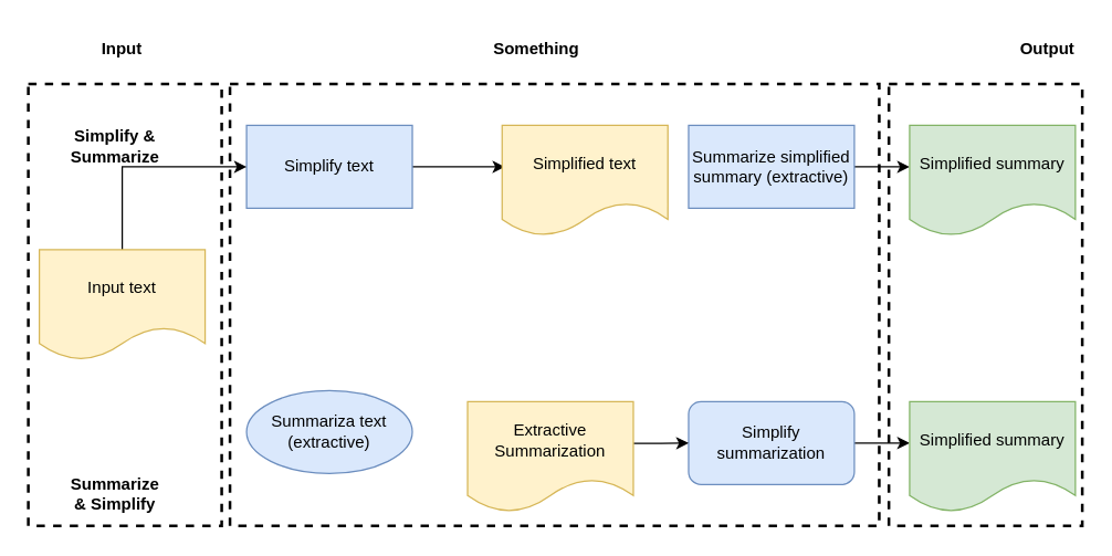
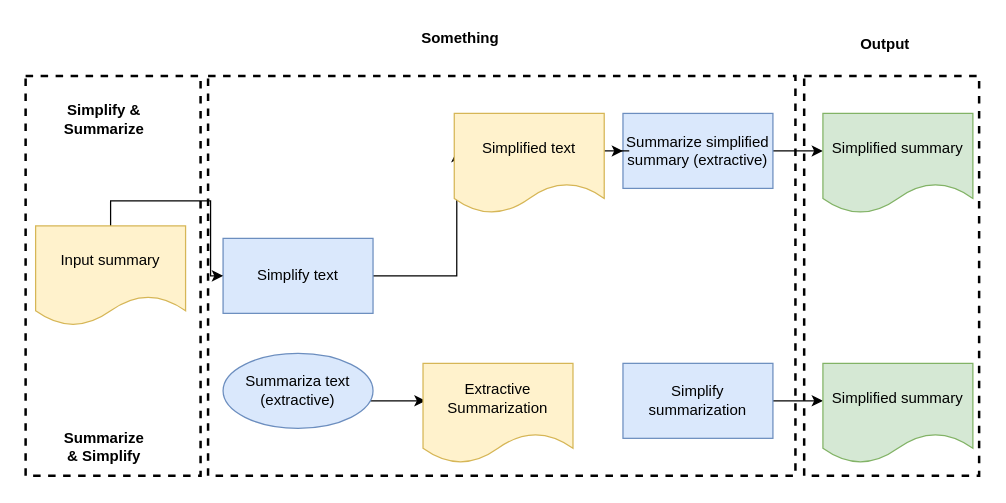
  <mxCell id="0" />
  <mxCell id="1" parent="0" />
  <mxCell id="2" value="" style="edgeStyle=orthogonalEdgeStyle;rounded=0;orthogonalLoop=1;jettySize=auto;html=1;entryX=0.017;entryY=0.375;entryDx=0;entryDy=0;entryPerimeter=0;" edge="1" parent="1" source="3" target="7"><mxGeometry relative="1" as="geometry"><mxPoint x="320" y="120" as="targetPoint" /></mxGeometry></mxCell>
- <mxCell id="3" value="Simplify text" style="whiteSpace=wrap;html=1;rounded=0;fillColor=#dae8fc;strokeColor=#6c8ebf;" vertex="1" parent="1"><mxGeometry x="178" y="90" width="120" height="60" as="geometry" /></mxCell>
+ <mxCell id="3" value="Simplify text" style="whiteSpace=wrap;html=1;rounded=0;fillColor=#dae8fc;strokeColor=#6c8ebf;" vertex="1" parent="1"><mxGeometry x="178" y="190" width="120" height="60" as="geometry" /></mxCell>
  <mxCell id="4" value="" style="edgeStyle=orthogonalEdgeStyle;rounded=0;orthogonalLoop=1;jettySize=auto;html=1;" edge="1" parent="1" source="5" target="8"><mxGeometry relative="1" as="geometry"><Array as="points"><mxPoint x="638" y="120" /><mxPoint x="638" y="120" /></Array></mxGeometry></mxCell>
  <mxCell id="5" value="Summarize simplified summary (extractive)" style="whiteSpace=wrap;html=1;rounded=0;fillColor=#dae8fc;strokeColor=#6c8ebf;" vertex="1" parent="1"><mxGeometry x="498" y="90" width="120" height="60" as="geometry" /></mxCell>
+ <mxCell id="6" value="" style="edgeStyle=orthogonalEdgeStyle;rounded=0;orthogonalLoop=1;jettySize=auto;html=1;exitX=1;exitY=0.375;exitDx=0;exitDy=0;exitPerimeter=0;" edge="1" parent="1" source="7" target="5"><mxGeometry relative="1" as="geometry"><Array as="points" /></mxGeometry></mxCell>
  <mxCell id="7" value="Simplified text" style="shape=document;whiteSpace=wrap;html=1;boundedLbl=1;fillColor=#fff2cc;strokeColor=#d6b656;" vertex="1" parent="1"><mxGeometry x="363" y="90" width="120" height="80" as="geometry" /></mxCell>
  <mxCell id="8" value="Simplified summary" style="shape=document;whiteSpace=wrap;html=1;boundedLbl=1;rounded=0;fillColor=#d5e8d4;strokeColor=#82b366;" vertex="1" parent="1"><mxGeometry x="658" y="90" width="120" height="80" as="geometry" /></mxCell>
+ <mxCell id="9" value="" style="edgeStyle=orthogonalEdgeStyle;rounded=0;orthogonalLoop=1;jettySize=auto;html=1;entryX=0.017;entryY=0.375;entryDx=0;entryDy=0;entryPerimeter=0;" edge="1" parent="1" source="10" target="14"><mxGeometry relative="1" as="geometry"><mxPoint x="320" y="320" as="targetPoint" /><Array as="points"><mxPoint x="318" y="320" /><mxPoint x="318" y="320" /></Array></mxGeometry></mxCell>
  <mxCell id="10" value="Summariza text (extractive)" style="ellipse;whiteSpace=wrap;html=1;fillColor=#dae8fc;strokeColor=#6c8ebf;" vertex="1" parent="1"><mxGeometry x="178" y="282" width="120" height="60" as="geometry" /></mxCell>
  <mxCell id="11" value="" style="edgeStyle=orthogonalEdgeStyle;rounded=0;orthogonalLoop=1;jettySize=auto;html=1;" edge="1" parent="1" source="12" target="15"><mxGeometry relative="1" as="geometry"><Array as="points"><mxPoint x="638" y="320" /><mxPoint x="638" y="320" /></Array></mxGeometry></mxCell>
- <mxCell id="12" value="Simplify summarization" style="whiteSpace=wrap;html=1;fillColor=#dae8fc;strokeColor=#6c8ebf;rounded=1;" vertex="1" parent="1"><mxGeometry x="498" y="290" width="120" height="60" as="geometry" /></mxCell>
- <mxCell id="13" value="" style="edgeStyle=orthogonalEdgeStyle;rounded=0;orthogonalLoop=1;jettySize=auto;html=1;exitX=1.001;exitY=0.378;exitDx=0;exitDy=0;exitPerimeter=0;" edge="1" parent="1" source="14" target="12"><mxGeometry relative="1" as="geometry"><Array as="points" /></mxGeometry></mxCell>
+ <mxCell id="12" value="Simplify summarization" style="whiteSpace=wrap;html=1;rounded=0;fillColor=#dae8fc;strokeColor=#6c8ebf;" vertex="1" parent="1"><mxGeometry x="498" y="290" width="120" height="60" as="geometry" /></mxCell>
  <mxCell id="14" value="Extractive Summarization" style="shape=document;whiteSpace=wrap;html=1;boundedLbl=1;fillColor=#fff2cc;strokeColor=#d6b656;" vertex="1" parent="1"><mxGeometry x="338" y="290" width="120" height="80" as="geometry" /></mxCell>
  <mxCell id="15" value="Simplified summary" style="shape=document;whiteSpace=wrap;html=1;boundedLbl=1;rounded=0;fillColor=#d5e8d4;strokeColor=#82b366;" vertex="1" parent="1"><mxGeometry x="658" y="290" width="120" height="80" as="geometry" /></mxCell>
- <mxCell id="16" value="&lt;b&gt;Simplify &amp;amp; Summarize&lt;/b&gt;" style="text;html=1;strokeColor=none;fillColor=none;align=center;verticalAlign=middle;whiteSpace=wrap;rounded=0;" vertex="1" parent="1"><mxGeometry x="28" y="90" width="110" height="30" as="geometry" /></mxCell>
+ <mxCell id="16" value="&lt;b&gt;Simplify &amp;amp; Summarize&lt;/b&gt;" style="text;html=1;strokeColor=none;fillColor=none;align=center;verticalAlign=middle;whiteSpace=wrap;rounded=0;" vertex="1" parent="1"><mxGeometry x="28" y="80" width="110" height="30" as="geometry" /></mxCell>
  <mxCell id="17" value="&lt;b&gt;Summarize &amp;amp;&amp;nbsp;&lt;/b&gt;&lt;b&gt;Simplify&lt;/b&gt;" style="text;html=1;strokeColor=none;fillColor=none;align=center;verticalAlign=middle;whiteSpace=wrap;rounded=0;" vertex="1" parent="1"><mxGeometry x="28" y="342" width="110" height="30" as="geometry" /></mxCell>
  <mxCell id="18" style="edgeStyle=orthogonalEdgeStyle;rounded=0;orthogonalLoop=1;jettySize=auto;html=1;exitX=0.5;exitY=0;exitDx=0;exitDy=0;entryX=0;entryY=0.5;entryDx=0;entryDy=0;" edge="1" parent="1" source="19" target="3"><mxGeometry relative="1" as="geometry" /></mxCell>
- <mxCell id="19" value="Input text" style="shape=document;whiteSpace=wrap;html=1;boundedLbl=1;rounded=0;fillColor=#fff2cc;strokeColor=#d6b656;" vertex="1" parent="1"><mxGeometry x="28" y="180" width="120" height="80" as="geometry" /></mxCell>
+ <mxCell id="19" value="Input summary" style="shape=document;whiteSpace=wrap;html=1;boundedLbl=1;rounded=0;fillColor=#fff2cc;strokeColor=#d6b656;" vertex="1" parent="1"><mxGeometry x="28" y="180" width="120" height="80" as="geometry" /></mxCell>
  <mxCell id="20" value="" style="rounded=0;whiteSpace=wrap;html=1;dashed=1;fillColor=none;strokeWidth=2;" vertex="1" parent="1"><mxGeometry x="20" y="60" width="140" height="320" as="geometry" /></mxCell>
  <mxCell id="21" value="" style="rounded=0;whiteSpace=wrap;html=1;dashed=1;fillColor=none;strokeWidth=2;" vertex="1" parent="1"><mxGeometry x="166" y="60" width="470" height="320" as="geometry" /></mxCell>
  <mxCell id="22" value="" style="rounded=0;whiteSpace=wrap;html=1;dashed=1;fillColor=none;strokeWidth=2;" vertex="1" parent="1"><mxGeometry x="643" y="60" width="140" height="320" as="geometry" /></mxCell>
- <mxCell id="23" value="&lt;b&gt;Input&lt;/b&gt;" style="text;html=1;strokeColor=none;fillColor=none;align=center;verticalAlign=middle;whiteSpace=wrap;rounded=0;dashed=1;" vertex="1" parent="1"><mxGeometry x="58" y="20" width="60" height="30" as="geometry" /></mxCell>
- <mxCell id="24" value="&lt;b&gt;Something&lt;/b&gt;" style="text;html=1;strokeColor=none;fillColor=none;align=center;verticalAlign=middle;whiteSpace=wrap;rounded=0;dashed=1;" vertex="1" parent="1"><mxGeometry x="308" y="20" width="160" height="30" as="geometry" /></mxCell>
- <mxCell id="25" value="&lt;b&gt;Output&lt;/b&gt;" style="text;html=1;strokeColor=none;fillColor=none;align=center;verticalAlign=middle;whiteSpace=wrap;rounded=0;dashed=1;" vertex="1" parent="1"><mxGeometry x="728" y="20" width="60" height="30" as="geometry" /></mxCell>
+ <mxCell id="24" value="&lt;b&gt;Something&lt;/b&gt;" style="text;html=1;strokeColor=none;fillColor=none;align=center;verticalAlign=middle;whiteSpace=wrap;rounded=0;dashed=1;" vertex="1" parent="1"><mxGeometry x="288" y="15" width="160" height="30" as="geometry" /></mxCell>
+ <mxCell id="25" value="&lt;b&gt;Output&lt;/b&gt;" style="text;html=1;strokeColor=none;fillColor=none;align=center;verticalAlign=middle;whiteSpace=wrap;rounded=0;dashed=1;" vertex="1" parent="1"><mxGeometry x="678" y="20" width="60" height="30" as="geometry" /></mxCell>
